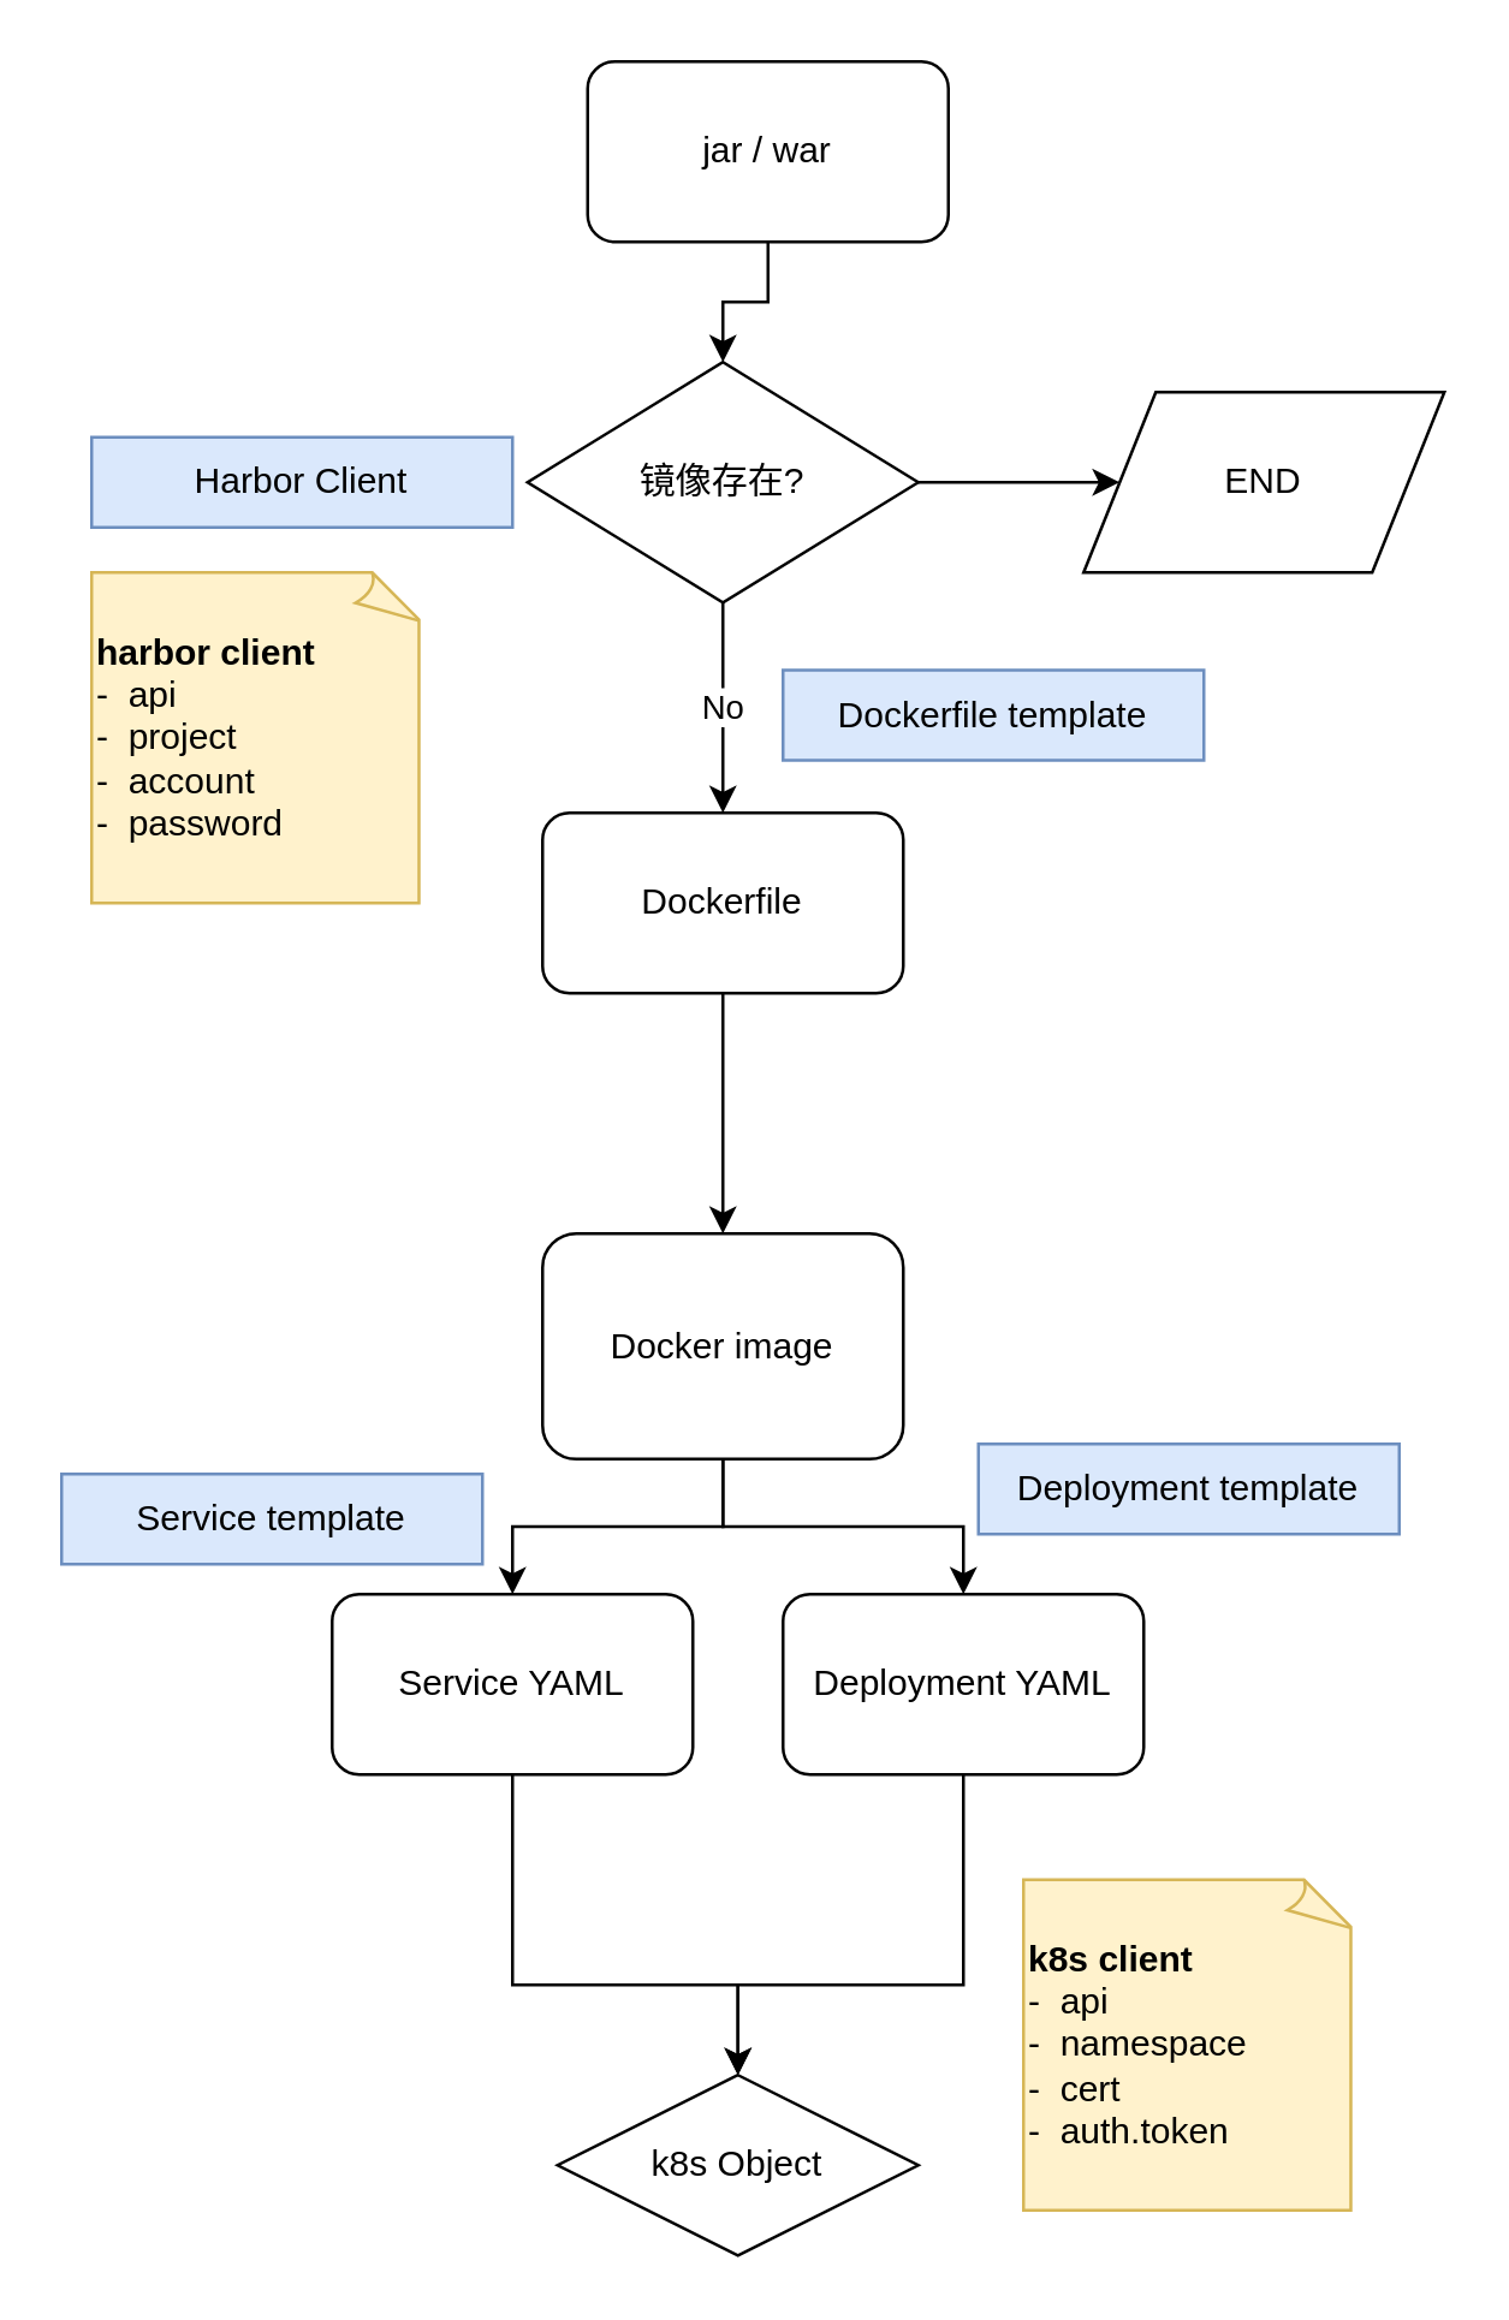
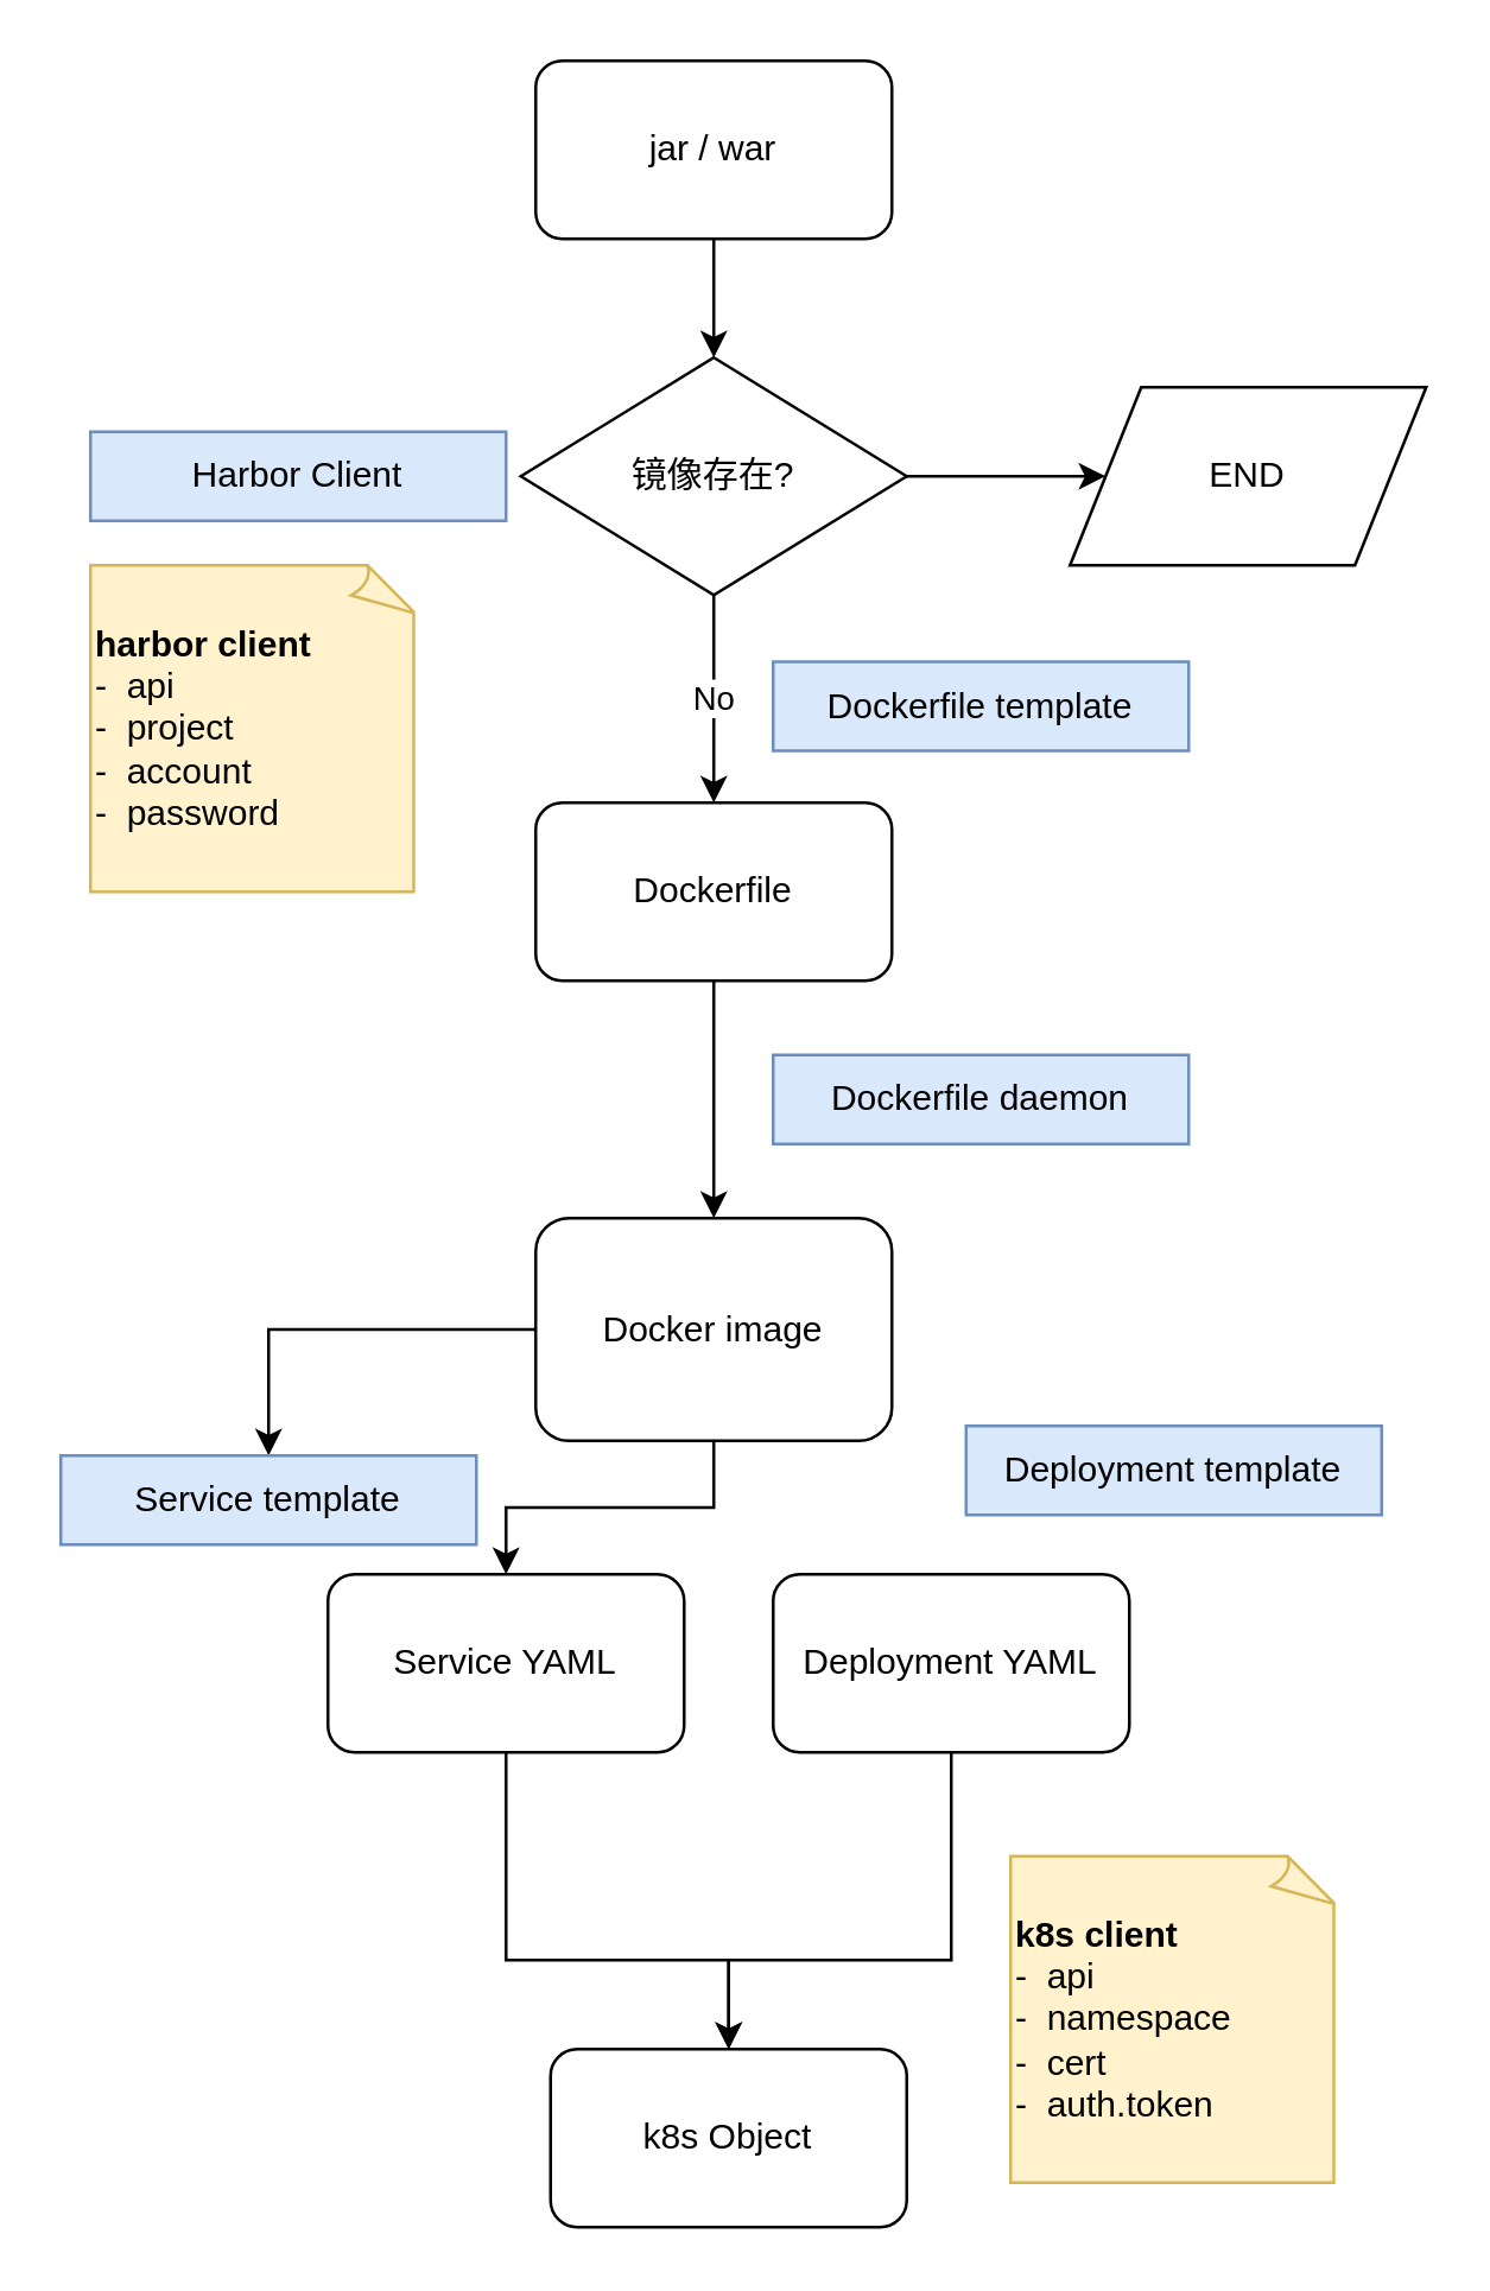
  <mxCell id="0" />
  <mxCell id="1" parent="0" />
  <mxCell id="2" style="edgeStyle=orthogonalEdgeStyle;rounded=0;orthogonalLoop=1;jettySize=auto;html=1;entryX=0.5;entryY=0;entryDx=0;entryDy=0;" edge="1" parent="1" source="3" target="17"><mxGeometry relative="1" as="geometry" /></mxCell>
- <mxCell id="3" value="jar / war" style="rounded=1;whiteSpace=wrap;html=1;" vertex="1" parent="1"><mxGeometry x="195" y="20" width="120" height="60" as="geometry" /></mxCell>
+ <mxCell id="3" value="jar / war" style="rounded=1;whiteSpace=wrap;html=1;" vertex="1" parent="1"><mxGeometry x="180" y="20" width="120" height="60" as="geometry" /></mxCell>
  <mxCell id="4" value="" style="edgeStyle=orthogonalEdgeStyle;rounded=0;orthogonalLoop=1;jettySize=auto;html=1;" edge="1" parent="1" source="5" target="8"><mxGeometry relative="1" as="geometry" /></mxCell>
  <mxCell id="5" value="Dockerfile" style="rounded=1;whiteSpace=wrap;html=1;" vertex="1" parent="1"><mxGeometry x="180" y="270" width="120" height="60" as="geometry" /></mxCell>
  <mxCell id="6" value="" style="edgeStyle=orthogonalEdgeStyle;rounded=0;orthogonalLoop=1;jettySize=auto;html=1;" edge="1" parent="1" source="8" target="10"><mxGeometry relative="1" as="geometry" /></mxCell>
- <mxCell id="7" style="edgeStyle=orthogonalEdgeStyle;rounded=0;orthogonalLoop=1;jettySize=auto;html=1;entryX=0.5;entryY=0;entryDx=0;entryDy=0;" edge="1" parent="1" source="8" target="12"><mxGeometry relative="1" as="geometry" /></mxCell>
+ <mxCell id="7" style="edgeStyle=orthogonalEdgeStyle;rounded=0;orthogonalLoop=1;jettySize=auto;html=1;" edge="1" parent="1" source="8" target="20"><mxGeometry relative="1" as="geometry" /></mxCell>
  <mxCell id="8" value="Docker image" style="rounded=1;whiteSpace=wrap;html=1;" vertex="1" parent="1"><mxGeometry x="180" y="410" width="120" height="75" as="geometry" /></mxCell>
  <mxCell id="9" style="edgeStyle=orthogonalEdgeStyle;rounded=0;orthogonalLoop=1;jettySize=auto;html=1;" edge="1" parent="1" source="10" target="22"><mxGeometry relative="1" as="geometry"><Array as="points"><mxPoint x="170" y="660" /><mxPoint x="245" y="660" /></Array></mxGeometry></mxCell>
  <mxCell id="10" value="Service YAML" style="rounded=1;whiteSpace=wrap;html=1;" vertex="1" parent="1"><mxGeometry x="110" y="530" width="120" height="60" as="geometry" /></mxCell>
  <mxCell id="11" style="edgeStyle=orthogonalEdgeStyle;rounded=0;orthogonalLoop=1;jettySize=auto;html=1;" edge="1" parent="1" source="12" target="22"><mxGeometry relative="1" as="geometry"><Array as="points"><mxPoint x="320" y="660" /><mxPoint x="245" y="660" /></Array></mxGeometry></mxCell>
  <mxCell id="12" value="Deployment YAML" style="rounded=1;whiteSpace=wrap;html=1;" vertex="1" parent="1"><mxGeometry x="260" y="530" width="120" height="60" as="geometry" /></mxCell>
+ <mxCell id="13" value="Dockerfile daemon" style="rounded=0;whiteSpace=wrap;html=1;fillColor=#dae8fc;strokeColor=#6c8ebf;" vertex="1" parent="1"><mxGeometry x="260" y="355" width="140" height="30" as="geometry" /></mxCell>
  <mxCell id="14" value="Dockerfile template" style="rounded=0;whiteSpace=wrap;html=1;fillColor=#dae8fc;strokeColor=#6c8ebf;" vertex="1" parent="1"><mxGeometry x="260" y="222.5" width="140" height="30" as="geometry" /></mxCell>
  <mxCell id="15" value="No" style="edgeStyle=orthogonalEdgeStyle;rounded=0;orthogonalLoop=1;jettySize=auto;html=1;entryX=0.5;entryY=0;entryDx=0;entryDy=0;" edge="1" parent="1" source="17" target="5"><mxGeometry relative="1" as="geometry" /></mxCell>
  <mxCell id="16" style="edgeStyle=orthogonalEdgeStyle;rounded=0;orthogonalLoop=1;jettySize=auto;html=1;entryX=0;entryY=0.5;entryDx=0;entryDy=0;" edge="1" parent="1" source="17" target="18"><mxGeometry relative="1" as="geometry" /></mxCell>
  <mxCell id="17" value="镜像存在?" style="rhombus;whiteSpace=wrap;html=1;" vertex="1" parent="1"><mxGeometry x="175" y="120" width="130" height="80" as="geometry" /></mxCell>
  <mxCell id="18" value="END" style="shape=parallelogram;perimeter=parallelogramPerimeter;whiteSpace=wrap;html=1;" vertex="1" parent="1"><mxGeometry x="360" y="130" width="120" height="60" as="geometry" /></mxCell>
  <mxCell id="19" value="Harbor Client" style="rounded=0;whiteSpace=wrap;html=1;fillColor=#dae8fc;strokeColor=#6c8ebf;" vertex="1" parent="1"><mxGeometry x="30" y="145" width="140" height="30" as="geometry" /></mxCell>
  <mxCell id="20" value="Service template" style="rounded=0;whiteSpace=wrap;html=1;fillColor=#dae8fc;strokeColor=#6c8ebf;" vertex="1" parent="1"><mxGeometry x="20" y="490" width="140" height="30" as="geometry" /></mxCell>
  <mxCell id="21" value="Deployment template" style="rounded=0;whiteSpace=wrap;html=1;fillColor=#dae8fc;strokeColor=#6c8ebf;" vertex="1" parent="1"><mxGeometry x="325" y="480" width="140" height="30" as="geometry" /></mxCell>
- <mxCell id="22" value="k8s Object" style="rhombus;whiteSpace=wrap;html=1;" vertex="1" parent="1"><mxGeometry x="185" y="690" width="120" height="60" as="geometry" /></mxCell>
+ <mxCell id="22" value="k8s Object" style="rounded=1;whiteSpace=wrap;html=1;" vertex="1" parent="1"><mxGeometry x="185" y="690" width="120" height="60" as="geometry" /></mxCell>
  <mxCell id="23" value="&lt;div align=&quot;left&quot;&gt;&lt;b&gt;harbor client&lt;br&gt;&lt;/b&gt;&lt;/div&gt;&lt;div align=&quot;left&quot;&gt;-&amp;nbsp; api&lt;/div&gt;&lt;div align=&quot;left&quot;&gt;-&amp;nbsp; project&lt;/div&gt;&lt;div align=&quot;left&quot;&gt;-&amp;nbsp; account&lt;/div&gt;&lt;div align=&quot;left&quot;&gt;-&amp;nbsp; password&lt;br&gt;&lt;/div&gt;" style="whiteSpace=wrap;html=1;shape=mxgraph.basic.document;align=left;fillColor=#fff2cc;strokeColor=#d6b656;" vertex="1" parent="1"><mxGeometry x="30" y="190" width="110" height="110" as="geometry" /></mxCell>
  <mxCell id="24" value="&lt;div align=&quot;left&quot;&gt;&lt;b&gt;k8s client&lt;br&gt;&lt;/b&gt;&lt;/div&gt;&lt;div align=&quot;left&quot;&gt;-&amp;nbsp; api&lt;/div&gt;&lt;div align=&quot;left&quot;&gt;-&amp;nbsp; namespace&lt;/div&gt;&lt;div align=&quot;left&quot;&gt;-&amp;nbsp; cert&lt;br&gt;&lt;/div&gt;&lt;div align=&quot;left&quot;&gt;-&amp;nbsp; auth.token&lt;br&gt;&lt;/div&gt;" style="whiteSpace=wrap;html=1;shape=mxgraph.basic.document;align=left;fillColor=#fff2cc;strokeColor=#d6b656;" vertex="1" parent="1"><mxGeometry x="340" y="625" width="110" height="110" as="geometry" /></mxCell>
